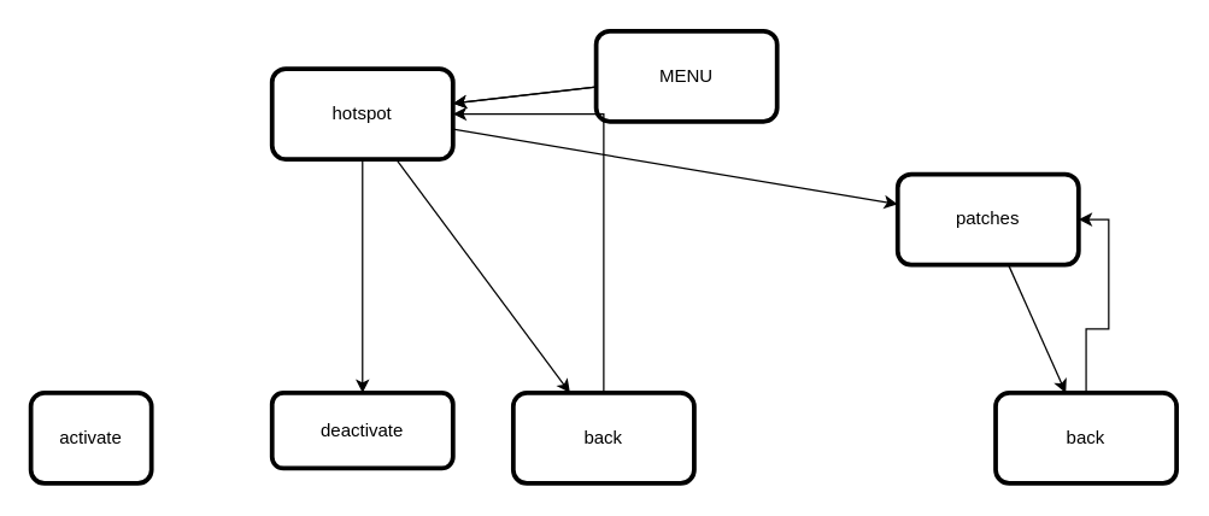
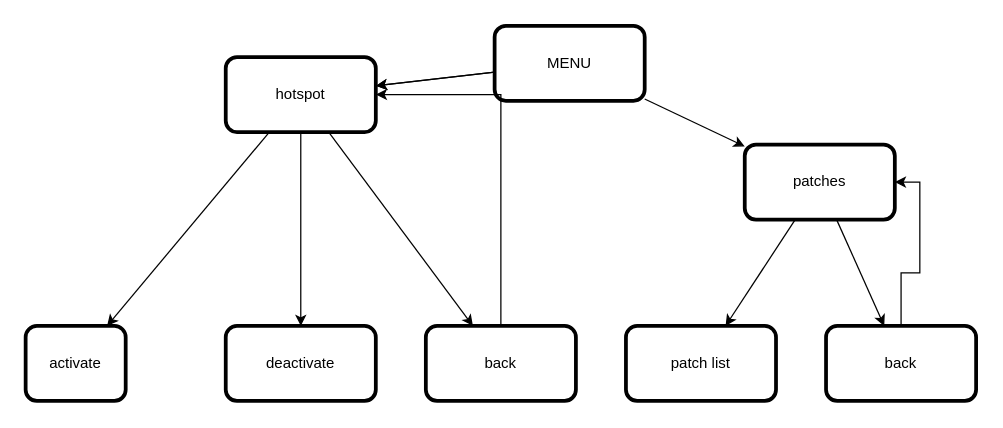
  <mxCell id="0" />
  <mxCell id="1" parent="0" />
  <mxCell id="2" value="" style="rounded=0;orthogonalLoop=1;jettySize=auto;html=1;" parent="1" source="5" target="9" edge="1"><mxGeometry relative="1" as="geometry" /></mxCell>
  <mxCell id="3" value="" style="edgeStyle=none;rounded=0;orthogonalLoop=1;jettySize=auto;html=1;" parent="1" source="5" target="9" edge="1"><mxGeometry relative="1" as="geometry" /></mxCell>
+ <mxCell id="4" value="" style="edgeStyle=none;rounded=0;orthogonalLoop=1;jettySize=auto;html=1;" parent="1" source="5" target="12" edge="1"><mxGeometry relative="1" as="geometry" /></mxCell>
  <mxCell id="5" value="MENU" style="rounded=1;whiteSpace=wrap;html=1;strokeWidth=3;" parent="1" vertex="1"><mxGeometry x="395" y="20" width="120" height="60" as="geometry" /></mxCell>
- <mxCell id="6" value="" style="edgeStyle=none;rounded=0;orthogonalLoop=1;jettySize=auto;html=1;" parent="1" source="9" target="12" edge="1"><mxGeometry relative="1" as="geometry" /></mxCell>
+ <mxCell id="6" value="" style="edgeStyle=none;rounded=0;orthogonalLoop=1;jettySize=auto;html=1;" parent="1" source="9" target="13" edge="1"><mxGeometry relative="1" as="geometry" /></mxCell>
  <mxCell id="7" value="" style="edgeStyle=none;rounded=0;orthogonalLoop=1;jettySize=auto;html=1;" parent="1" source="9" target="14" edge="1"><mxGeometry relative="1" as="geometry" /></mxCell>
  <mxCell id="8" style="rounded=0;orthogonalLoop=1;jettySize=auto;html=1;" edge="1" parent="1" source="9" target="19"><mxGeometry relative="1" as="geometry" /></mxCell>
  <mxCell id="9" value="hotspot" style="rounded=1;whiteSpace=wrap;html=1;strokeWidth=3;" parent="1" vertex="1"><mxGeometry x="180" y="45" width="120" height="60" as="geometry" /></mxCell>
+ <mxCell id="10" value="" style="rounded=0;orthogonalLoop=1;jettySize=auto;html=1;" edge="1" parent="1" source="12" target="15"><mxGeometry relative="1" as="geometry" /></mxCell>
  <mxCell id="11" value="" style="edgeStyle=none;rounded=0;orthogonalLoop=1;jettySize=auto;html=1;" edge="1" parent="1" source="12" target="17"><mxGeometry relative="1" as="geometry" /></mxCell>
  <mxCell id="12" value="patches" style="rounded=1;whiteSpace=wrap;html=1;strokeWidth=3;" parent="1" vertex="1"><mxGeometry x="595" y="115" width="120" height="60" as="geometry" /></mxCell>
  <mxCell id="13" value="activate" style="rounded=1;whiteSpace=wrap;html=1;strokeWidth=3;" parent="1" vertex="1"><mxGeometry x="20" y="260" width="80" height="60" as="geometry" /></mxCell>
- <mxCell id="14" value="deactivate" style="rounded=1;whiteSpace=wrap;html=1;strokeWidth=3;" parent="1" vertex="1"><mxGeometry x="180" y="260" width="120" height="50" as="geometry" /></mxCell>
+ <mxCell id="14" value="deactivate" style="rounded=1;whiteSpace=wrap;html=1;strokeWidth=3;" parent="1" vertex="1"><mxGeometry x="180" y="260" width="120" height="60" as="geometry" /></mxCell>
+ <mxCell id="15" value="patch list" style="rounded=1;whiteSpace=wrap;html=1;strokeWidth=3;" vertex="1" parent="1"><mxGeometry x="500" y="260" width="120" height="60" as="geometry" /></mxCell>
  <mxCell id="16" style="edgeStyle=orthogonalEdgeStyle;rounded=0;orthogonalLoop=1;jettySize=auto;html=1;entryX=1;entryY=0.5;entryDx=0;entryDy=0;exitX=0.5;exitY=0;exitDx=0;exitDy=0;" edge="1" parent="1" source="17" target="12"><mxGeometry relative="1" as="geometry" /></mxCell>
  <mxCell id="17" value="back" style="rounded=1;whiteSpace=wrap;html=1;strokeWidth=3;" vertex="1" parent="1"><mxGeometry x="660" y="260" width="120" height="60" as="geometry" /></mxCell>
  <mxCell id="18" style="edgeStyle=orthogonalEdgeStyle;rounded=0;orthogonalLoop=1;jettySize=auto;html=1;entryX=1;entryY=0.5;entryDx=0;entryDy=0;exitX=0.5;exitY=0;exitDx=0;exitDy=0;" edge="1" parent="1" source="19" target="9"><mxGeometry relative="1" as="geometry" /></mxCell>
  <mxCell id="19" value="back" style="rounded=1;whiteSpace=wrap;html=1;strokeWidth=3;" vertex="1" parent="1"><mxGeometry x="340" y="260" width="120" height="60" as="geometry" /></mxCell>
